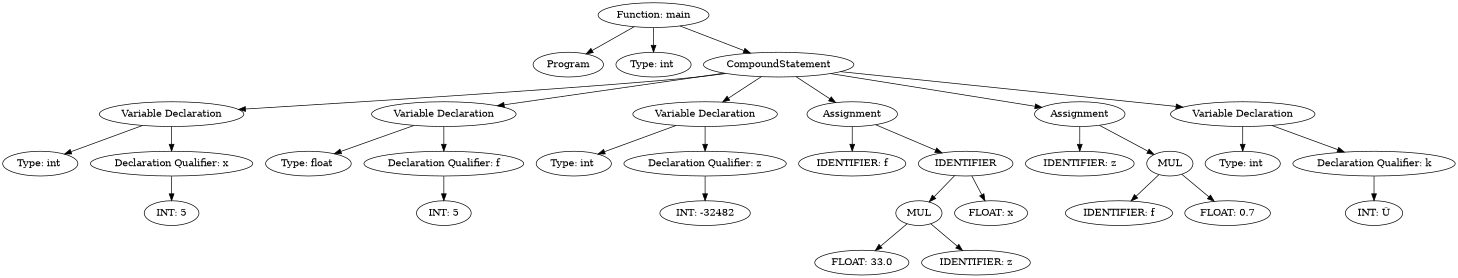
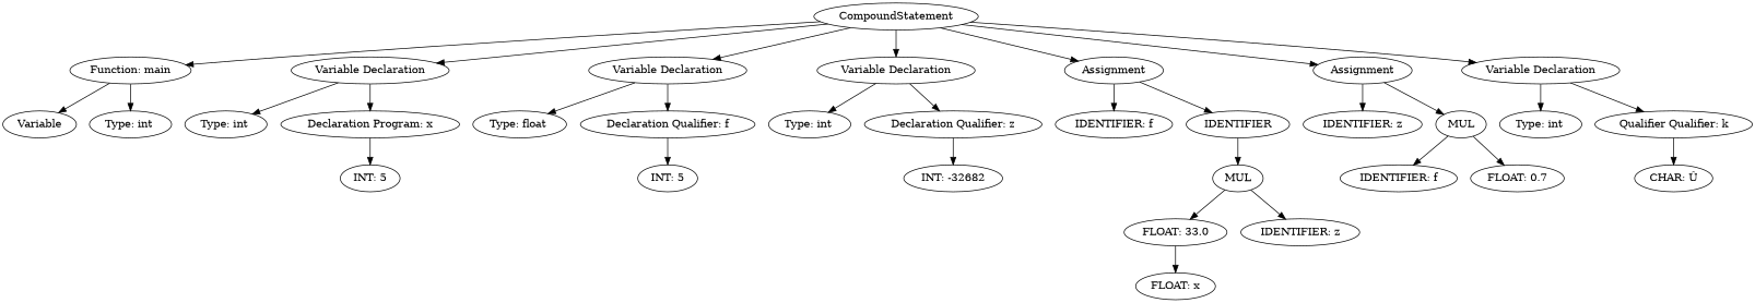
  digraph {
-   n1 [label=Program]
+   n1 [label=Variable]
    n2 [label="Function: main"]
    n3 [label="Type: int "]
    n4 [label=CompoundStatement]
    n5 [label="Variable Declaration"]
    n6 [label="Variable Declaration"]
    n7 [label="Variable Declaration"]
    n8 [label=Assignment]
    n9 [label=Assignment]
    n10 [label="Variable Declaration"]
    n11 [label="Type: int "]
-   n12 [label="Declaration Qualifier: x"]
+   n12 [label="Declaration Program: x"]
    n13 [label="Type: float "]
    n14 [label="Declaration Qualifier: f"]
    n15 [label="Type: int "]
    n16 [label="Declaration Qualifier: z"]
    n17 [label="IDENTIFIER: f"]
    n18 [label=IDENTIFIER]
    n19 [label="IDENTIFIER: z"]
    n20 [label=MUL]
    n21 [label="Type: int "]
-   n22 [label="Declaration Qualifier: k"]
+   n22 [label="Qualifier Qualifier: k"]
    n23 [label="INT: 5"]
    n24 [label="INT: 5"]
-   n25 [label="INT: -32482"]
+   n25 [label="INT: -32682"]
    n26 [label=MUL]
    n27 [label="FLOAT: x"]
    n28 [label="FLOAT: 33.0"]
    n29 [label="IDENTIFIER: z"]
    n30 [label="IDENTIFIER: f"]
    n31 [label="FLOAT: 0.7"]
-   n32 [label="INT: Û"]
+   n32 [label="CHAR: Û"]
    n2 -> n1
    n2 -> n3
-   n2 -> n4
+   n4 -> n2
    n4 -> n5
    n4 -> n6
    n4 -> n7
    n4 -> n8
    n4 -> n9
    n4 -> n10
    n5 -> n11
    n5 -> n12
    n6 -> n13
    n6 -> n14
    n7 -> n15
    n7 -> n16
    n8 -> n17
    n8 -> n18
    n9 -> n19
    n9 -> n20
    n10 -> n21
    n10 -> n22
    n12 -> n23
    n14 -> n24
    n16 -> n25
    n18 -> n26
-   n18 -> n27
+   n28 -> n27
    n20 -> n30
    n20 -> n31
    n22 -> n32
    n26 -> n28
    n26 -> n29
  }
